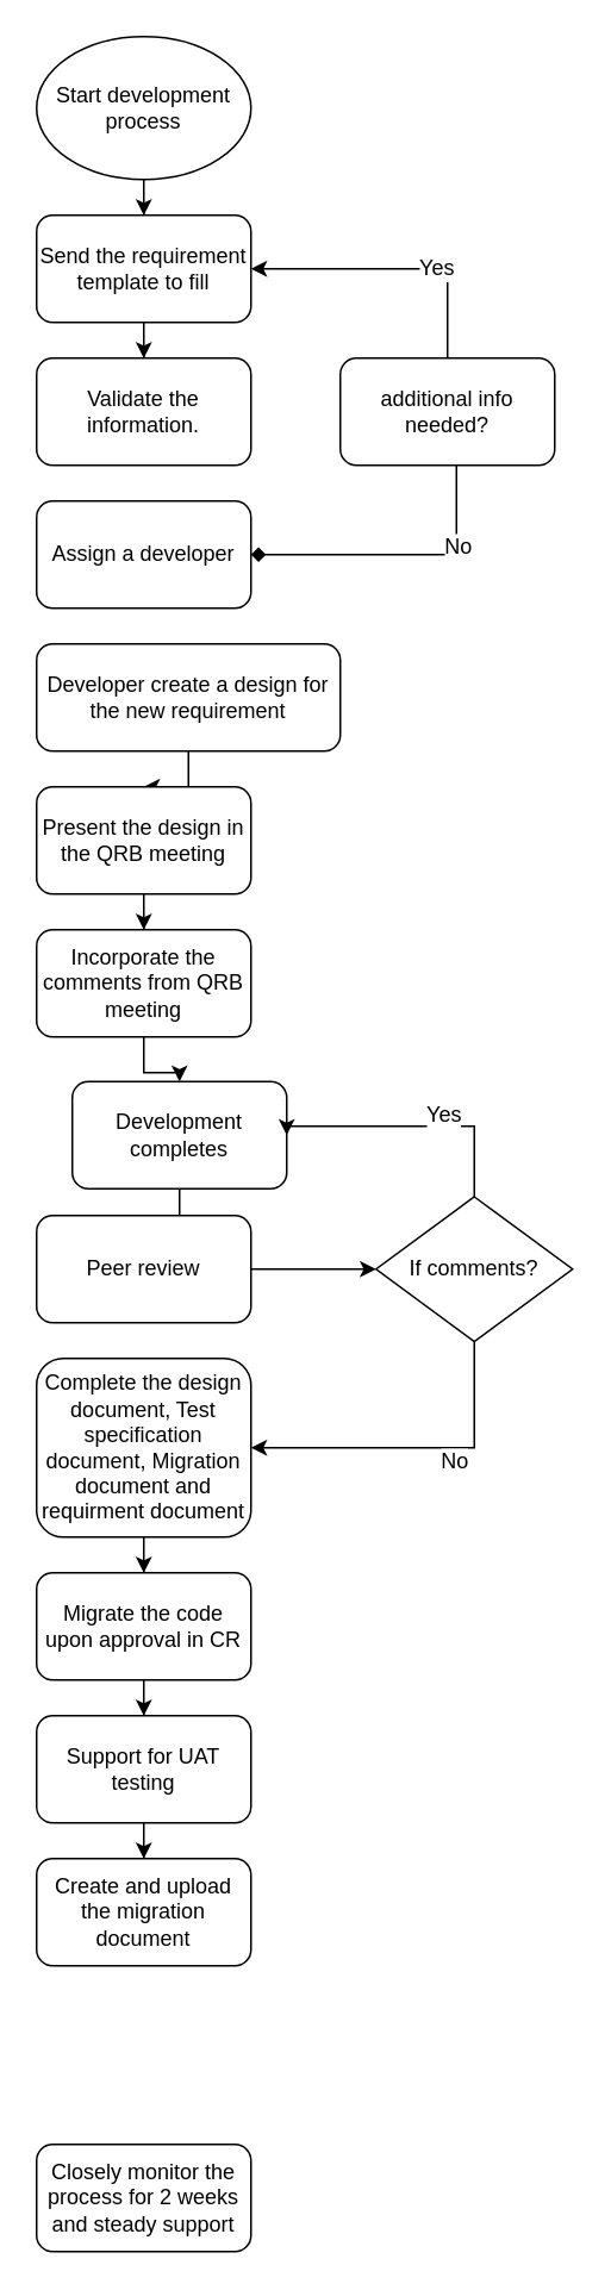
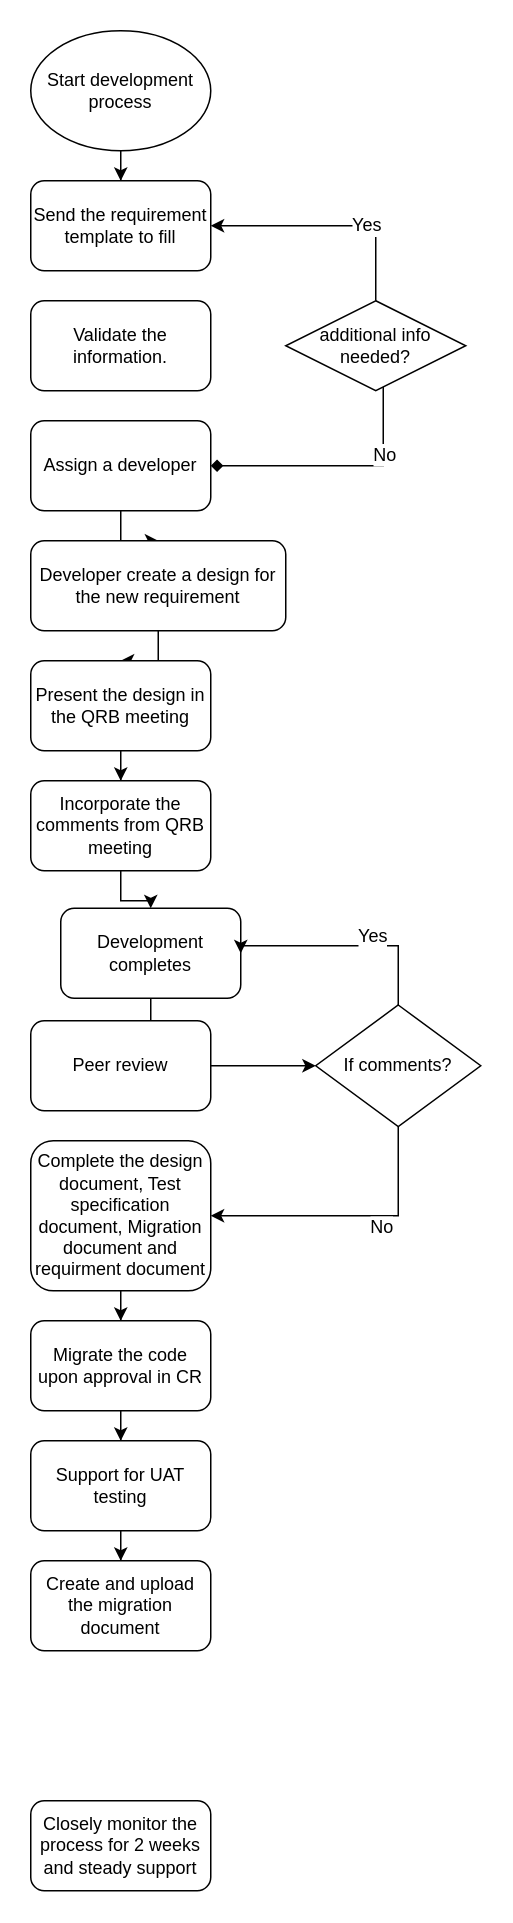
  <mxCell id="0" />
  <mxCell id="1" parent="0" />
  <mxCell id="2" value="" style="edgeStyle=orthogonalEdgeStyle;rounded=0;orthogonalLoop=1;jettySize=auto;html=1;" edge="1" parent="1" source="3" target="7"><mxGeometry relative="1" as="geometry" /></mxCell>
  <mxCell id="3" value="Start development process" style="ellipse;whiteSpace=wrap;html=1;" vertex="1" parent="1"><mxGeometry x="20" y="20" width="120" height="80" as="geometry" /></mxCell>
  <mxCell id="4" style="edgeStyle=orthogonalEdgeStyle;rounded=0;orthogonalLoop=1;jettySize=auto;html=1;exitX=0.5;exitY=0;exitDx=0;exitDy=0;entryX=1;entryY=0.5;entryDx=0;entryDy=0;" edge="1" parent="1" source="11" target="7"><mxGeometry relative="1" as="geometry"><mxPoint x="180" y="140" as="sourcePoint" /></mxGeometry></mxCell>
  <mxCell id="5" value="Yes" style="text;html=1;resizable=0;points=[];align=center;verticalAlign=middle;labelBackgroundColor=#ffffff;" vertex="1" connectable="0" parent="4"><mxGeometry x="-0.375" y="7" relative="1" as="geometry"><mxPoint x="-7" y="-8" as="offset" /></mxGeometry></mxCell>
- <mxCell id="6" value="" style="edgeStyle=orthogonalEdgeStyle;rounded=0;orthogonalLoop=1;jettySize=auto;html=1;" edge="1" parent="1" source="7" target="8"><mxGeometry relative="1" as="geometry" /></mxCell>
  <mxCell id="7" value="Send the requirement template to fill" style="rounded=1;whiteSpace=wrap;html=1;" vertex="1" parent="1"><mxGeometry x="20" y="120" width="120" height="60" as="geometry" /></mxCell>
  <mxCell id="8" value="Validate the information." style="rounded=1;whiteSpace=wrap;html=1;" vertex="1" parent="1"><mxGeometry x="20" y="200" width="120" height="60" as="geometry" /></mxCell>
  <mxCell id="9" style="edgeStyle=orthogonalEdgeStyle;rounded=0;orthogonalLoop=1;jettySize=auto;html=1;entryX=1;entryY=0.5;entryDx=0;entryDy=0;endArrow=diamond;" edge="1" parent="1" source="11" target="13"><mxGeometry relative="1" as="geometry"><Array as="points"><mxPoint x="255" y="310" /></Array></mxGeometry></mxCell>
  <mxCell id="10" value="No" style="text;html=1;resizable=0;points=[];align=center;verticalAlign=middle;labelBackgroundColor=#ffffff;" vertex="1" connectable="0" parent="9"><mxGeometry x="-0.469" relative="1" as="geometry"><mxPoint y="1" as="offset" /></mxGeometry></mxCell>
- <mxCell id="11" value="&lt;span style=&quot;white-space: normal&quot;&gt;additional info needed?&lt;/span&gt;" style="whiteSpace=wrap;html=1;rounded=1;" vertex="1" parent="1"><mxGeometry x="190" y="200" width="120" height="60" as="geometry" /></mxCell>
+ <mxCell id="11" value="&lt;span style=&quot;white-space: normal&quot;&gt;additional info needed?&lt;/span&gt;" style="rhombus;whiteSpace=wrap;html=1;" vertex="1" parent="1"><mxGeometry x="190" y="200" width="120" height="60" as="geometry" /></mxCell>
+ <mxCell id="12" value="" style="edgeStyle=orthogonalEdgeStyle;rounded=0;orthogonalLoop=1;jettySize=auto;html=1;" edge="1" parent="1" source="13" target="15"><mxGeometry relative="1" as="geometry" /></mxCell>
  <mxCell id="13" value="Assign a developer" style="rounded=1;whiteSpace=wrap;html=1;" vertex="1" parent="1"><mxGeometry x="20" y="280" width="120" height="60" as="geometry" /></mxCell>
  <mxCell id="14" value="" style="edgeStyle=orthogonalEdgeStyle;rounded=0;orthogonalLoop=1;jettySize=auto;html=1;" edge="1" parent="1" source="15" target="17"><mxGeometry relative="1" as="geometry" /></mxCell>
  <mxCell id="15" value="Developer create a design for the new requirement" style="rounded=1;whiteSpace=wrap;html=1;" vertex="1" parent="1"><mxGeometry x="20" y="360" width="170" height="60" as="geometry" /></mxCell>
  <mxCell id="16" value="" style="edgeStyle=orthogonalEdgeStyle;rounded=0;orthogonalLoop=1;jettySize=auto;html=1;" edge="1" parent="1" source="17" target="19"><mxGeometry relative="1" as="geometry" /></mxCell>
  <mxCell id="17" value="Present the design in the QRB meeting" style="rounded=1;whiteSpace=wrap;html=1;" vertex="1" parent="1"><mxGeometry x="20" y="440" width="120" height="60" as="geometry" /></mxCell>
  <mxCell id="18" value="" style="edgeStyle=orthogonalEdgeStyle;rounded=0;orthogonalLoop=1;jettySize=auto;html=1;" edge="1" parent="1" source="19" target="21"><mxGeometry relative="1" as="geometry" /></mxCell>
  <mxCell id="19" value="Incorporate the comments from QRB meeting" style="rounded=1;whiteSpace=wrap;html=1;" vertex="1" parent="1"><mxGeometry x="20" y="520" width="120" height="60" as="geometry" /></mxCell>
  <mxCell id="20" value="" style="edgeStyle=orthogonalEdgeStyle;rounded=0;orthogonalLoop=1;jettySize=auto;html=1;" edge="1" parent="1" source="21" target="23"><mxGeometry relative="1" as="geometry" /></mxCell>
  <mxCell id="21" value="Development completes" style="rounded=1;whiteSpace=wrap;html=1;" vertex="1" parent="1"><mxGeometry x="40" y="605" width="120" height="60" as="geometry" /></mxCell>
  <mxCell id="22" style="edgeStyle=orthogonalEdgeStyle;rounded=0;orthogonalLoop=1;jettySize=auto;html=1;entryX=0;entryY=0.5;entryDx=0;entryDy=0;" edge="1" parent="1" source="23" target="36"><mxGeometry relative="1" as="geometry" /></mxCell>
  <mxCell id="23" value="Peer review" style="rounded=1;whiteSpace=wrap;html=1;" vertex="1" parent="1"><mxGeometry x="20" y="680" width="120" height="60" as="geometry" /></mxCell>
  <mxCell id="24" value="" style="edgeStyle=orthogonalEdgeStyle;rounded=0;orthogonalLoop=1;jettySize=auto;html=1;" edge="1" parent="1" source="25" target="27"><mxGeometry relative="1" as="geometry" /></mxCell>
  <mxCell id="25" value="Complete the design document, Test specification document, Migration document and requirment document" style="rounded=1;whiteSpace=wrap;html=1;" vertex="1" parent="1"><mxGeometry x="20" y="760" width="120" height="100" as="geometry" /></mxCell>
  <mxCell id="26" value="" style="edgeStyle=orthogonalEdgeStyle;rounded=0;orthogonalLoop=1;jettySize=auto;html=1;" edge="1" parent="1" source="27" target="29"><mxGeometry relative="1" as="geometry" /></mxCell>
  <mxCell id="27" value="Migrate the code upon approval in CR" style="rounded=1;whiteSpace=wrap;html=1;" vertex="1" parent="1"><mxGeometry x="20" y="880" width="120" height="60" as="geometry" /></mxCell>
  <mxCell id="28" value="" style="edgeStyle=orthogonalEdgeStyle;rounded=0;orthogonalLoop=1;jettySize=auto;html=1;" edge="1" parent="1" source="29" target="30"><mxGeometry relative="1" as="geometry" /></mxCell>
  <mxCell id="29" value="Support for UAT testing" style="rounded=1;whiteSpace=wrap;html=1;" vertex="1" parent="1"><mxGeometry x="20" y="960" width="120" height="60" as="geometry" /></mxCell>
  <mxCell id="30" value="Create and upload the migration document" style="rounded=1;whiteSpace=wrap;html=1;" vertex="1" parent="1"><mxGeometry x="20" y="1040" width="120" height="60" as="geometry" /></mxCell>
  <mxCell id="31" value="Closely monitor the process for 2 weeks and steady support" style="rounded=1;whiteSpace=wrap;html=1;" vertex="1" parent="1"><mxGeometry x="20" y="1200" width="120" height="60" as="geometry" /></mxCell>
  <mxCell id="32" style="edgeStyle=orthogonalEdgeStyle;rounded=0;orthogonalLoop=1;jettySize=auto;html=1;entryX=1;entryY=0.5;entryDx=0;entryDy=0;exitX=0.5;exitY=0;exitDx=0;exitDy=0;" edge="1" parent="1" source="36" target="21"><mxGeometry relative="1" as="geometry"><Array as="points"><mxPoint x="265" y="630" /></Array></mxGeometry></mxCell>
  <mxCell id="33" value="Yes" style="text;html=1;resizable=0;points=[];align=center;verticalAlign=middle;labelBackgroundColor=#ffffff;" vertex="1" connectable="0" parent="32"><mxGeometry x="-0.515" y="9" relative="1" as="geometry"><mxPoint x="-9" y="-10" as="offset" /></mxGeometry></mxCell>
  <mxCell id="34" style="edgeStyle=orthogonalEdgeStyle;rounded=0;orthogonalLoop=1;jettySize=auto;html=1;entryX=1;entryY=0.5;entryDx=0;entryDy=0;exitX=0.5;exitY=1;exitDx=0;exitDy=0;" edge="1" parent="1" source="36" target="25"><mxGeometry relative="1" as="geometry"><Array as="points"><mxPoint x="265" y="810" /></Array></mxGeometry></mxCell>
  <mxCell id="35" value="No" style="text;html=1;resizable=0;points=[];align=center;verticalAlign=middle;labelBackgroundColor=#ffffff;" vertex="1" connectable="0" parent="34"><mxGeometry x="-0.359" y="-6" relative="1" as="geometry"><mxPoint x="-6" y="8" as="offset" /></mxGeometry></mxCell>
  <mxCell id="36" value="If comments?" style="rhombus;whiteSpace=wrap;html=1;" vertex="1" parent="1"><mxGeometry x="210" y="669.5" width="110" height="81" as="geometry" /></mxCell>
